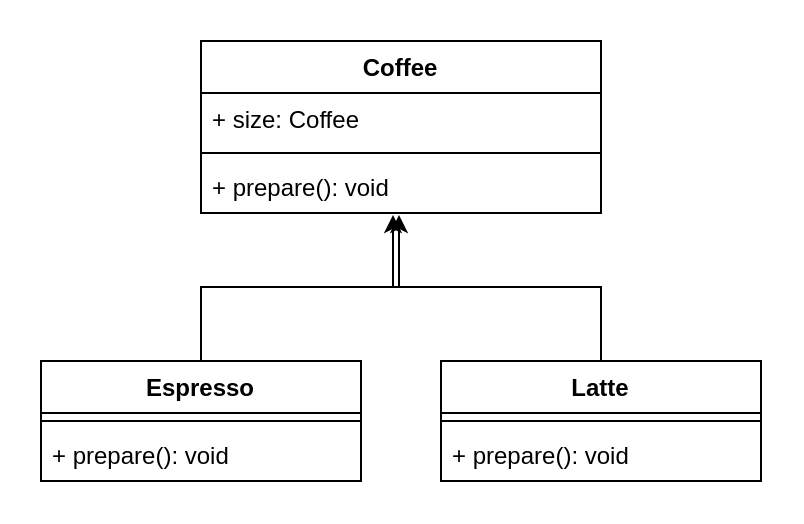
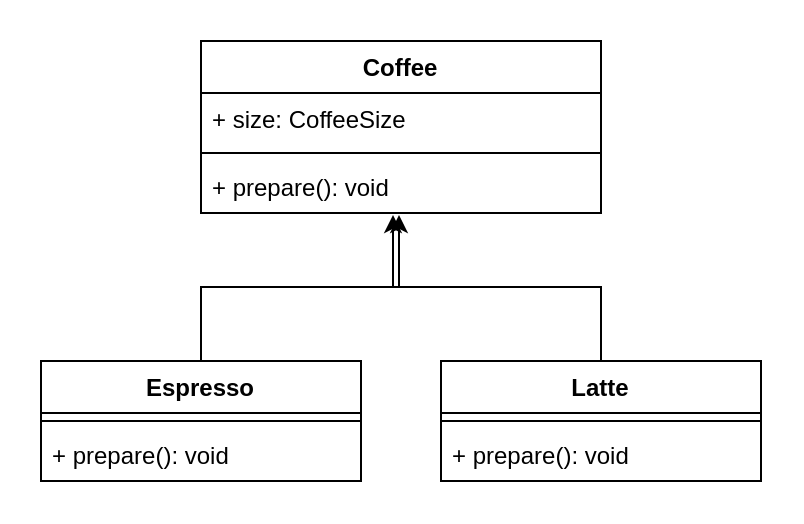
  <mxCell id="0" />
  <mxCell id="1" parent="0" />
  <mxCell id="2" value="Coffee" style="swimlane;fontStyle=1;align=center;verticalAlign=top;childLayout=stackLayout;horizontal=1;startSize=26;horizontalStack=0;resizeParent=1;resizeParentMax=0;resizeLast=0;collapsible=1;marginBottom=0;whiteSpace=wrap;html=1;" vertex="1" parent="1"><mxGeometry x="100" y="20" width="200" height="86" as="geometry" /></mxCell>
- <mxCell id="3" value="+ size: Coffee" style="text;strokeColor=none;fillColor=none;align=left;verticalAlign=top;spacingLeft=4;spacingRight=4;overflow=hidden;rotatable=0;points=[[0,0.5],[1,0.5]];portConstraint=eastwest;whiteSpace=wrap;html=1;" vertex="1" parent="2"><mxGeometry y="26" width="200" height="26" as="geometry" /></mxCell>
+ <mxCell id="3" value="+ size: CoffeeSize" style="text;strokeColor=none;fillColor=none;align=left;verticalAlign=top;spacingLeft=4;spacingRight=4;overflow=hidden;rotatable=0;points=[[0,0.5],[1,0.5]];portConstraint=eastwest;whiteSpace=wrap;html=1;" vertex="1" parent="2"><mxGeometry y="26" width="200" height="26" as="geometry" /></mxCell>
  <mxCell id="4" value="" style="line;strokeWidth=1;fillColor=none;align=left;verticalAlign=middle;spacingTop=-1;spacingLeft=3;spacingRight=3;rotatable=0;labelPosition=right;points=[];portConstraint=eastwest;strokeColor=inherit;" vertex="1" parent="2"><mxGeometry y="52" width="200" height="8" as="geometry" /></mxCell>
  <mxCell id="5" value="+ prepare(): void" style="text;strokeColor=none;fillColor=none;align=left;verticalAlign=top;spacingLeft=4;spacingRight=4;overflow=hidden;rotatable=0;points=[[0,0.5],[1,0.5]];portConstraint=eastwest;whiteSpace=wrap;html=1;" vertex="1" parent="2"><mxGeometry y="60" width="200" height="26" as="geometry" /></mxCell>
  <mxCell id="6" value="Espresso" style="swimlane;fontStyle=1;align=center;verticalAlign=top;childLayout=stackLayout;horizontal=1;startSize=26;horizontalStack=0;resizeParent=1;resizeParentMax=0;resizeLast=0;collapsible=1;marginBottom=0;whiteSpace=wrap;html=1;" vertex="1" parent="1"><mxGeometry x="20" y="180" width="160" height="60" as="geometry" /></mxCell>
  <mxCell id="7" value="" style="line;strokeWidth=1;fillColor=none;align=left;verticalAlign=middle;spacingTop=-1;spacingLeft=3;spacingRight=3;rotatable=0;labelPosition=right;points=[];portConstraint=eastwest;strokeColor=inherit;" vertex="1" parent="6"><mxGeometry y="26" width="160" height="8" as="geometry" /></mxCell>
  <mxCell id="8" value="+ prepare(): void" style="text;strokeColor=none;fillColor=none;align=left;verticalAlign=top;spacingLeft=4;spacingRight=4;overflow=hidden;rotatable=0;points=[[0,0.5],[1,0.5]];portConstraint=eastwest;whiteSpace=wrap;html=1;" vertex="1" parent="6"><mxGeometry y="34" width="160" height="26" as="geometry" /></mxCell>
  <mxCell id="9" value="Latte" style="swimlane;fontStyle=1;align=center;verticalAlign=top;childLayout=stackLayout;horizontal=1;startSize=26;horizontalStack=0;resizeParent=1;resizeParentMax=0;resizeLast=0;collapsible=1;marginBottom=0;whiteSpace=wrap;html=1;" vertex="1" parent="1"><mxGeometry x="220" y="180" width="160" height="60" as="geometry" /></mxCell>
  <mxCell id="10" value="" style="line;strokeWidth=1;fillColor=none;align=left;verticalAlign=middle;spacingTop=-1;spacingLeft=3;spacingRight=3;rotatable=0;labelPosition=right;points=[];portConstraint=eastwest;strokeColor=inherit;" vertex="1" parent="9"><mxGeometry y="26" width="160" height="8" as="geometry" /></mxCell>
  <mxCell id="11" value="+ prepare(): void" style="text;strokeColor=none;fillColor=none;align=left;verticalAlign=top;spacingLeft=4;spacingRight=4;overflow=hidden;rotatable=0;points=[[0,0.5],[1,0.5]];portConstraint=eastwest;whiteSpace=wrap;html=1;" vertex="1" parent="9"><mxGeometry y="34" width="160" height="26" as="geometry" /></mxCell>
  <mxCell id="12" style="edgeStyle=orthogonalEdgeStyle;rounded=0;orthogonalLoop=1;jettySize=auto;html=1;entryX=0.495;entryY=1.038;entryDx=0;entryDy=0;entryPerimeter=0;" edge="1" parent="1" source="6" target="5"><mxGeometry relative="1" as="geometry" /></mxCell>
  <mxCell id="13" style="edgeStyle=orthogonalEdgeStyle;rounded=0;orthogonalLoop=1;jettySize=auto;html=1;entryX=0.48;entryY=1.038;entryDx=0;entryDy=0;entryPerimeter=0;" edge="1" parent="1" source="9" target="5"><mxGeometry relative="1" as="geometry" /></mxCell>
